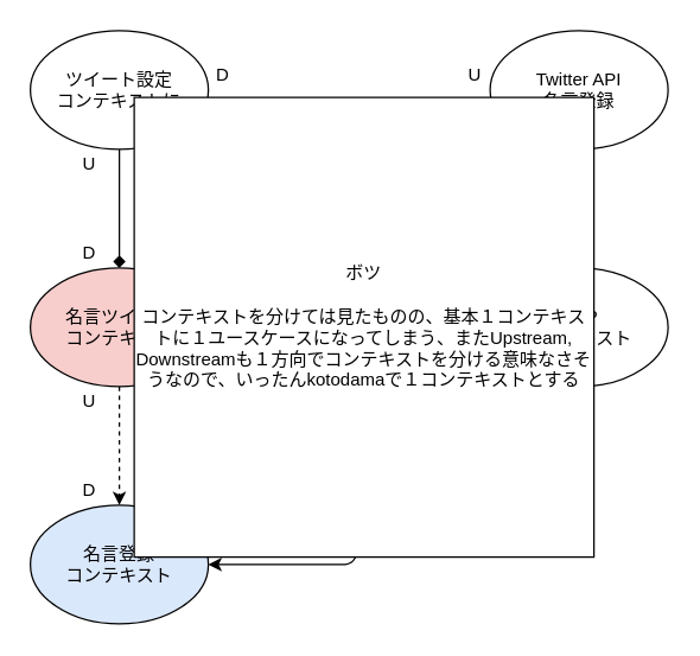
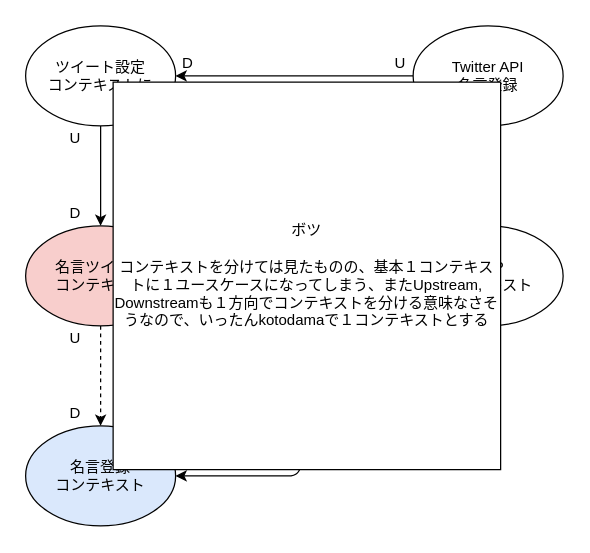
  <mxCell id="0" />
  <mxCell id="1" parent="0" />
  <mxCell id="2" value="名言登録&lt;br&gt;コンテキスト" style="ellipse;whiteSpace=wrap;html=1;fillColor=#dae8fc;" vertex="1" parent="1"><mxGeometry x="20" y="340" width="120" height="80" as="geometry" /></mxCell>
  <mxCell id="3" value="GCP&lt;br&gt;コンテキスト" style="ellipse;whiteSpace=wrap;html=1;" vertex="1" parent="1"><mxGeometry x="330" y="180" width="120" height="80" as="geometry" /></mxCell>
  <mxCell id="4" value="Twitter API&lt;br&gt;名言登録" style="ellipse;whiteSpace=wrap;html=1;" vertex="1" parent="1"><mxGeometry x="330" y="20" width="120" height="80" as="geometry" /></mxCell>
  <mxCell id="5" value="" style="edgeStyle=elbowEdgeStyle;elbow=horizontal;endArrow=classic;html=1;exitX=0;exitY=1;exitDx=0;exitDy=0;entryX=1;entryY=0.5;entryDx=0;entryDy=0;" edge="1" parent="1" source="3" target="2"><mxGeometry width="50" height="50" relative="1" as="geometry"><mxPoint x="170" y="280" as="sourcePoint" /><mxPoint x="220" y="230" as="targetPoint" /><Array as="points"><mxPoint x="240" y="320" /></Array></mxGeometry></mxCell>
  <mxCell id="6" value="U" style="text;html=1;strokeColor=none;fillColor=none;align=center;verticalAlign=middle;whiteSpace=wrap;rounded=0;" vertex="1" parent="1"><mxGeometry x="300" y="40" width="40" height="20" as="geometry" /></mxCell>
  <mxCell id="7" value="D" style="text;html=1;strokeColor=none;fillColor=none;align=center;verticalAlign=middle;whiteSpace=wrap;rounded=0;" vertex="1" parent="1"><mxGeometry x="130" y="40" width="40" height="20" as="geometry" /></mxCell>
+ <mxCell id="8" value="" style="edgeStyle=elbowEdgeStyle;elbow=horizontal;endArrow=classic;html=1;exitX=0;exitY=0.5;exitDx=0;exitDy=0;entryX=1;entryY=0.5;entryDx=0;entryDy=0;" edge="1" parent="1" source="4" target="18"><mxGeometry width="50" height="50" relative="1" as="geometry"><mxPoint x="350" y="150" as="sourcePoint" /><mxPoint x="210" y="220" as="targetPoint" /><Array as="points"><mxPoint x="230" y="70" /></Array></mxGeometry></mxCell>
  <mxCell id="9" value="U" style="text;html=1;strokeColor=none;fillColor=none;align=center;verticalAlign=middle;whiteSpace=wrap;rounded=0;" vertex="1" parent="1"><mxGeometry x="300" y="170" width="40" height="20" as="geometry" /></mxCell>
  <mxCell id="10" value="D" style="text;html=1;strokeColor=none;fillColor=none;align=center;verticalAlign=middle;whiteSpace=wrap;rounded=0;" vertex="1" parent="1"><mxGeometry x="140" y="360" width="40" height="20" as="geometry" /></mxCell>
  <mxCell id="11" value="名言ツイート&lt;br&gt;コンテキスト" style="ellipse;whiteSpace=wrap;html=1;fillColor=#f8cecc;" vertex="1" parent="1"><mxGeometry x="20" y="180" width="120" height="80" as="geometry" /></mxCell>
  <mxCell id="12" value="" style="edgeStyle=elbowEdgeStyle;elbow=horizontal;endArrow=classic;html=1;exitX=0;exitY=0;exitDx=0;exitDy=0;entryX=1;entryY=1;entryDx=0;entryDy=0;" edge="1" parent="1" source="3" target="18"><mxGeometry width="50" height="50" relative="1" as="geometry"><mxPoint x="340" y="150" as="sourcePoint" /><mxPoint x="122" y="170" as="targetPoint" /><Array as="points"><mxPoint x="220" y="140" /></Array></mxGeometry></mxCell>
  <mxCell id="13" value="U" style="text;html=1;strokeColor=none;fillColor=none;align=center;verticalAlign=middle;whiteSpace=wrap;rounded=0;" vertex="1" parent="1"><mxGeometry x="300" y="230" width="40" height="20" as="geometry" /></mxCell>
  <mxCell id="14" value="D" style="text;html=1;strokeColor=none;fillColor=none;align=center;verticalAlign=middle;whiteSpace=wrap;rounded=0;" vertex="1" parent="1"><mxGeometry x="130" y="70" width="40" height="20" as="geometry" /></mxCell>
  <mxCell id="15" value="" style="edgeStyle=elbowEdgeStyle;elbow=horizontal;endArrow=classic;html=1;entryX=0.5;entryY=0;entryDx=0;entryDy=0;exitX=0.5;exitY=1;exitDx=0;exitDy=0;dashed=1;" edge="1" parent="1" source="11" target="2"><mxGeometry width="50" height="50" relative="1" as="geometry"><mxPoint x="80" y="220" as="sourcePoint" /><mxPoint x="150" y="340" as="targetPoint" /><Array as="points"><mxPoint x="80" y="300" /></Array></mxGeometry></mxCell>
  <mxCell id="16" value="D" style="text;html=1;strokeColor=none;fillColor=none;align=center;verticalAlign=middle;whiteSpace=wrap;rounded=0;" vertex="1" parent="1"><mxGeometry x="40" y="320" width="40" height="20" as="geometry" /></mxCell>
  <mxCell id="17" value="U" style="text;html=1;strokeColor=none;fillColor=none;align=center;verticalAlign=middle;whiteSpace=wrap;rounded=0;" vertex="1" parent="1"><mxGeometry x="40" y="260" width="40" height="20" as="geometry" /></mxCell>
  <mxCell id="18" value="ツイート設定&lt;br&gt;コンテキストに" style="ellipse;whiteSpace=wrap;html=1;" vertex="1" parent="1"><mxGeometry x="20" y="20" width="120" height="80" as="geometry" /></mxCell>
- <mxCell id="19" value="" style="edgeStyle=elbowEdgeStyle;elbow=horizontal;endArrow=diamond;html=1;entryX=0.5;entryY=0;entryDx=0;entryDy=0;exitX=0.5;exitY=1;exitDx=0;exitDy=0;" edge="1" parent="1" source="18" target="11"><mxGeometry width="50" height="50" relative="1" as="geometry"><mxPoint x="90" y="270" as="sourcePoint" /><mxPoint x="90" y="350" as="targetPoint" /><Array as="points" /></mxGeometry></mxCell>
+ <mxCell id="19" value="" style="edgeStyle=elbowEdgeStyle;elbow=horizontal;endArrow=classic;html=1;entryX=0.5;entryY=0;entryDx=0;entryDy=0;exitX=0.5;exitY=1;exitDx=0;exitDy=0;" edge="1" parent="1" source="18" target="11"><mxGeometry width="50" height="50" relative="1" as="geometry"><mxPoint x="90" y="270" as="sourcePoint" /><mxPoint x="90" y="350" as="targetPoint" /><Array as="points" /></mxGeometry></mxCell>
  <mxCell id="20" value="D" style="text;html=1;strokeColor=none;fillColor=none;align=center;verticalAlign=middle;whiteSpace=wrap;rounded=0;" vertex="1" parent="1"><mxGeometry x="40" y="160" width="40" height="20" as="geometry" /></mxCell>
  <mxCell id="21" value="U" style="text;html=1;strokeColor=none;fillColor=none;align=center;verticalAlign=middle;whiteSpace=wrap;rounded=0;" vertex="1" parent="1"><mxGeometry x="40" y="100" width="40" height="20" as="geometry" /></mxCell>
  <mxCell id="22" value="" style="edgeStyle=elbowEdgeStyle;elbow=horizontal;endArrow=classic;html=1;exitX=0;exitY=0.5;exitDx=0;exitDy=0;entryX=1;entryY=0.5;entryDx=0;entryDy=0;" edge="1" parent="1" source="3" target="11"><mxGeometry width="50" height="50" relative="1" as="geometry"><mxPoint x="357.574" y="258.284" as="sourcePoint" /><mxPoint x="150" y="390" as="targetPoint" /><Array as="points"><mxPoint x="240" y="250" /></Array></mxGeometry></mxCell>
  <mxCell id="23" value="D" style="text;html=1;strokeColor=none;fillColor=none;align=center;verticalAlign=middle;whiteSpace=wrap;rounded=0;" vertex="1" parent="1"><mxGeometry x="130" y="200" width="40" height="20" as="geometry" /></mxCell>
  <mxCell id="24" value="U" style="text;html=1;strokeColor=none;fillColor=none;align=center;verticalAlign=middle;whiteSpace=wrap;rounded=0;" vertex="1" parent="1"><mxGeometry x="300" y="200" width="40" height="20" as="geometry" /></mxCell>
  <mxCell id="25" value="ボツ&lt;br&gt;&lt;br&gt;コンテキストを分けては見たものの、基本１コンテキストに１ユースケースになってしまう、またUpstream, Downstreamも１方向でコンテキストを分ける意味なさそうなので、いったんkotodamaで１コンテキストとする" style="whiteSpace=wrap;html=1;aspect=fixed;" vertex="1" parent="1"><mxGeometry x="90" y="65" width="310" height="310" as="geometry" /></mxCell>
